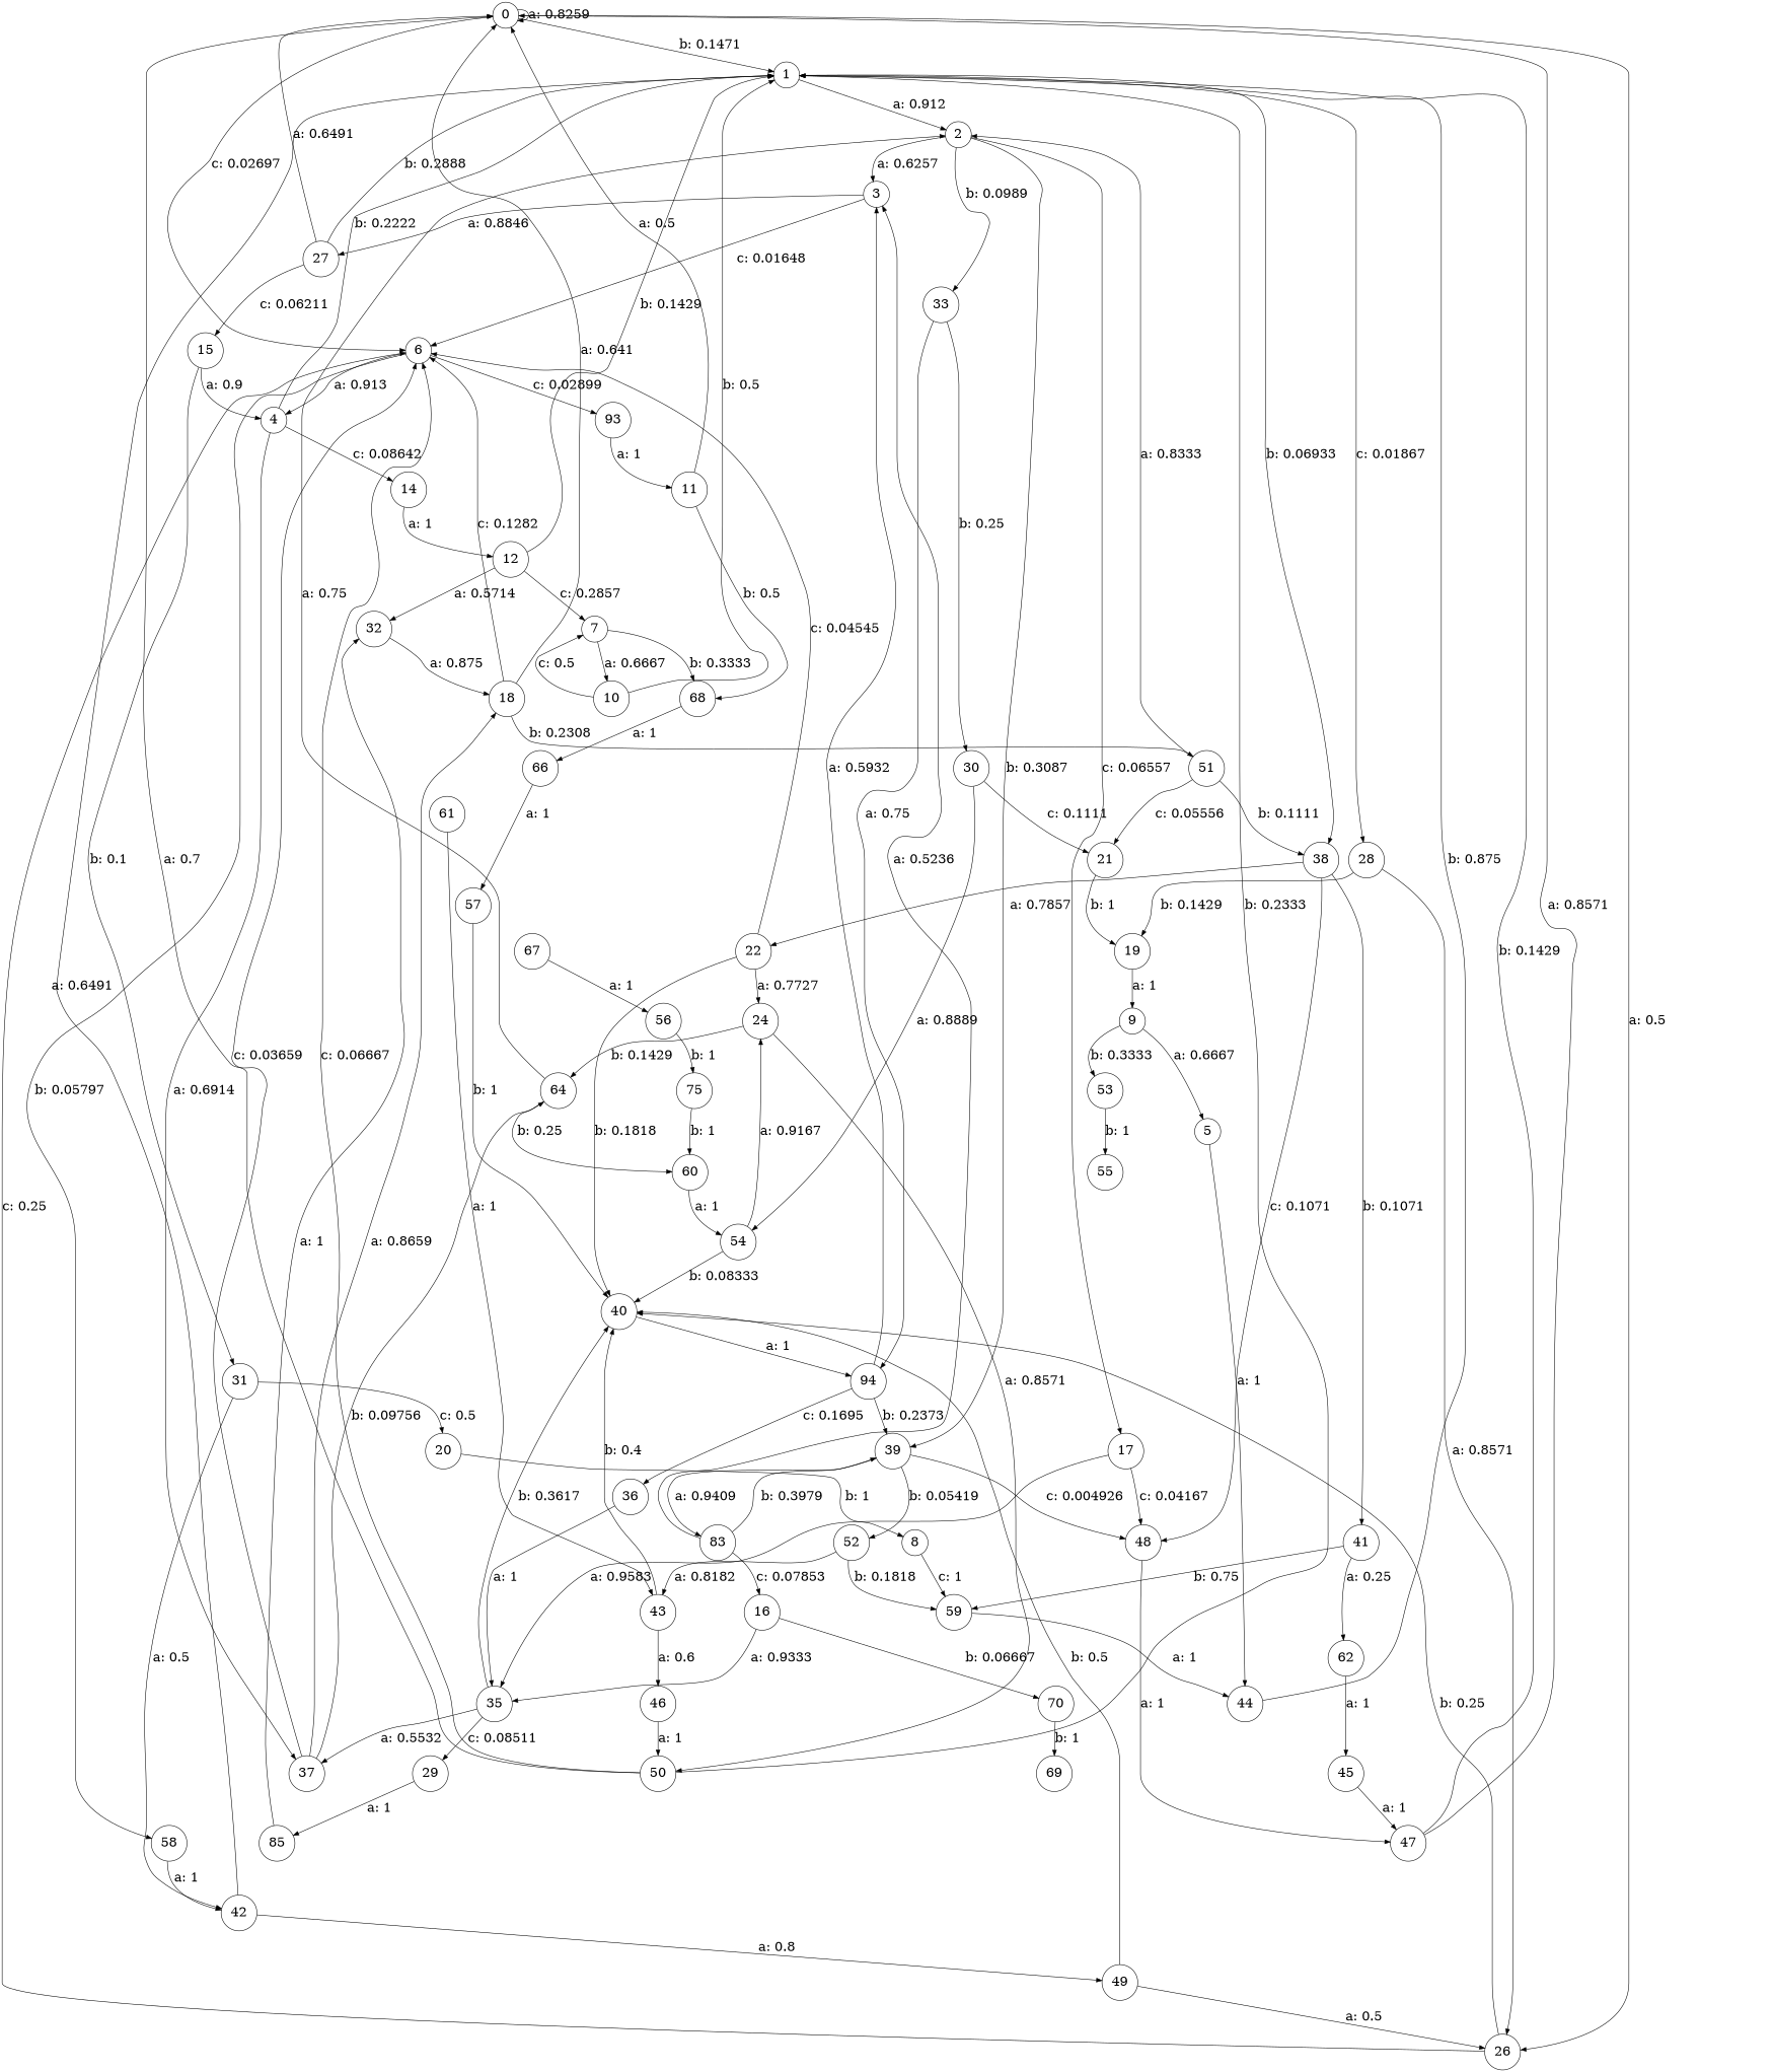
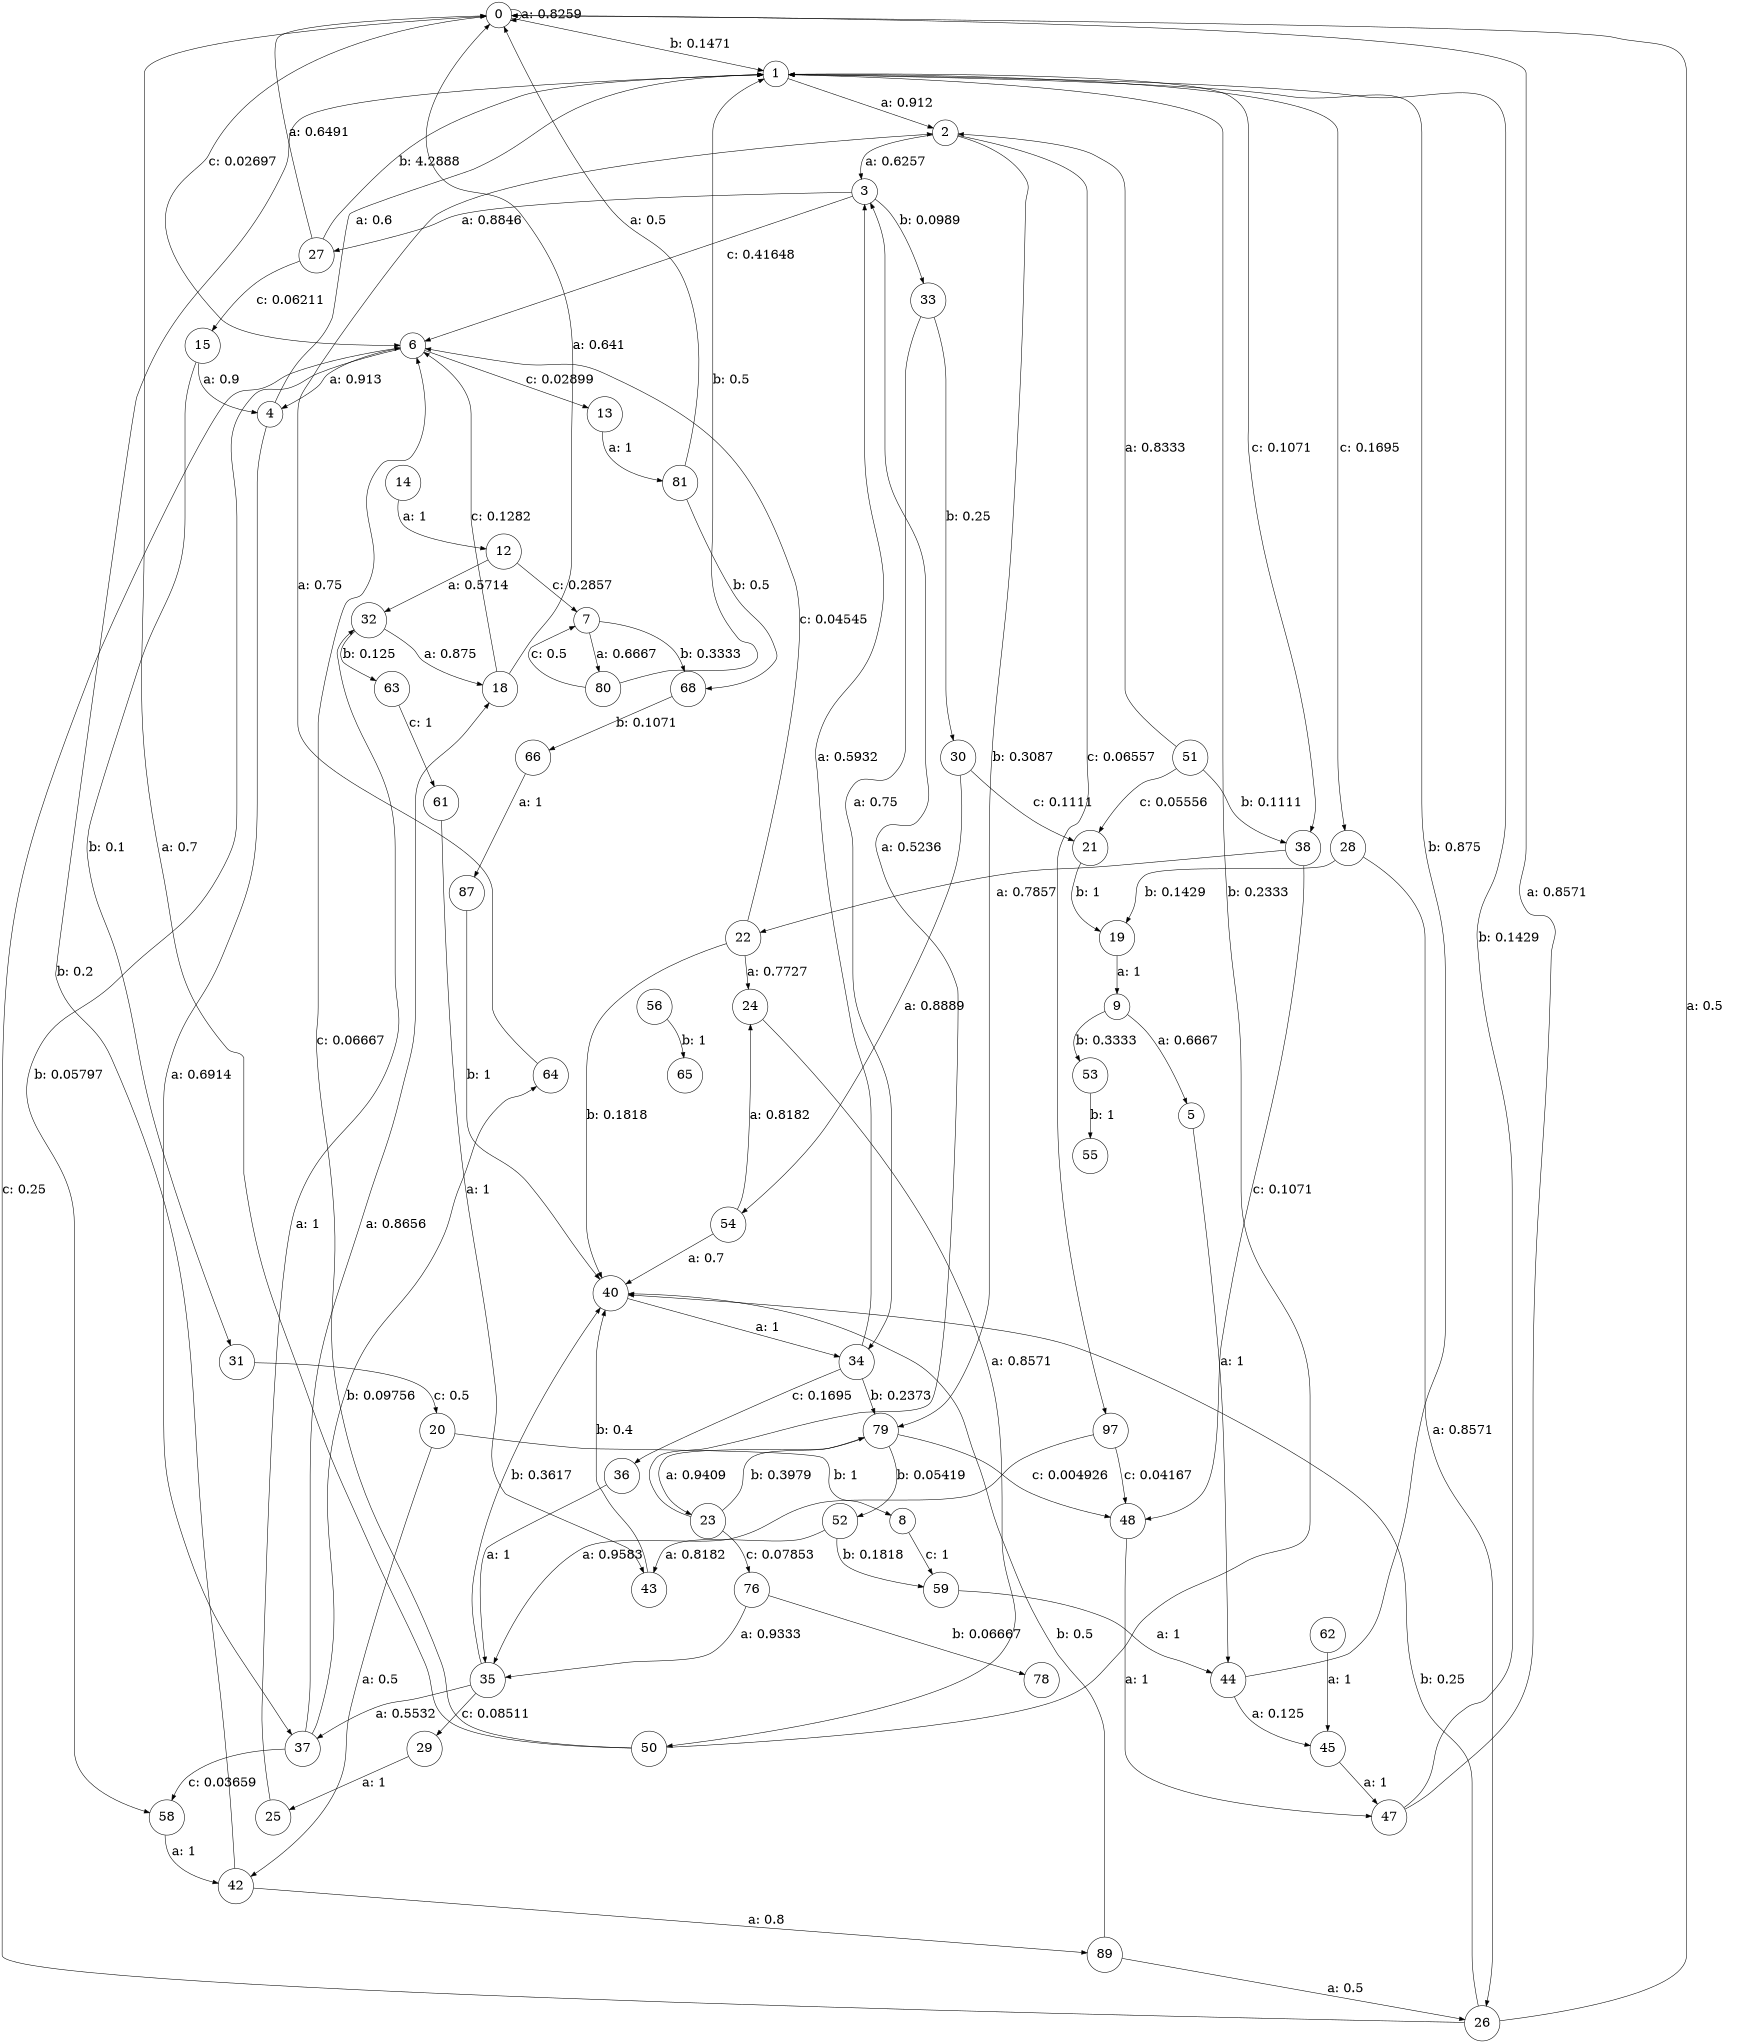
  digraph {
    node [fontsize=24 shape=circle]
    edge [fontsize=24]
    0
    1
    6
    2
    38
    28
    4
    58
-   13 [label=93]
+   13
    3
-   39
-   17
+   39 [label=79]
+   17 [label=97]
    48
    22
-   41
    19
    26
    37
    14
    42
-   11
+   11 [label=81]
    27
    33
-   23 [label=83]
+   23
    52
    35
    47
    40
    24
    59
    62
    9
    15
    30
-   34 [label=94]
-   16
+   34
+   16 [label=76]
    43
    29
    31
    21
    54
    36
    18
    64
    12
    51
-   60
    7
    32
    5
    44
    45
-   49
+   49 [label=89]
    68
-   10
+   10 [label=80]
    66
-   57
+   57 [label=87]
    8
    53
    55
+   63
    61
    20
-   70
-   69
-   25 [label=85]
+   70 [label=78]
+   25
    50
-   46
    56
-   65 [label=75]
-   67
+   65
    0 -> 0 [label="a: 0.8259   "]
    0 -> 1 [label="b: 0.1471   "]
    0 -> 6 [label="c: 0.02697  "]
    1 -> 2 [label="a: 0.912    "]
-   1 -> 38 [label="b: 0.06933  "]
-   1 -> 28 [label="c: 0.01867  "]
+   1 -> 38 [label="c: 0.1071   "]
+   1 -> 28 [label="c: 0.1695   "]
    6 -> 4 [label="a: 0.913    "]
    6 -> 58 [label="b: 0.05797  "]
    6 -> 13 [label="c: 0.02899  "]
    2 -> 3 [label="a: 0.6257   "]
    2 -> 39 [label="b: 0.3087   "]
    2 -> 17 [label="c: 0.06557  "]
    38 -> 48 [label="c: 0.1071   "]
    38 -> 22 [label="a: 0.7857   "]
-   38 -> 41 [label="b: 0.1071   "]
    28 -> 19 [label="b: 0.1429   "]
    28 -> 26 [label="a: 0.8571   "]
-   4 -> 1 [label="b: 0.2222   "]
+   4 -> 1 [label="a: 0.6      "]
    4 -> 37 [label="a: 0.6914   "]
-   4 -> 14 [label="c: 0.08642  "]
    58 -> 42 [label="a: 1        "]
    13 -> 11 [label="a: 1        "]
-   3 -> 6 [label="c: 0.01648  "]
+   3 -> 6 [label="c: 0.41648  "]
    3 -> 27 [label="a: 0.8846   "]
-   2 -> 33 [label="b: 0.0989   "]
+   3 -> 33 [label="b: 0.0989   "]
    39 -> 48 [label="c: 0.004926  "]
    39 -> 23 [label="a: 0.9409   "]
    39 -> 52 [label="b: 0.05419  "]
    17 -> 48 [label="c: 0.04167  "]
    17 -> 35 [label="a: 0.9583   "]
    48 -> 47 [label="a: 1        "]
    22 -> 6 [label="c: 0.04545  "]
    22 -> 40 [label="b: 0.1818   "]
    22 -> 24 [label="a: 0.7727   "]
-   41 -> 59 [label="b: 0.75     "]
-   41 -> 62 [label="a: 0.25     "]
    19 -> 9 [label="a: 1        "]
-   0 -> 26 [label="a: 0.5      "]
+   26 -> 0 [label="a: 0.5      "]
    26 -> 6 [label="c: 0.25     "]
    26 -> 40 [label="b: 0.25     "]
-   37 -> 6 [label="c: 0.03659  "]
-   37 -> 18 [label="a: 0.8659   "]
+   37 -> 58 [label="c: 0.03659  "]
+   37 -> 18 [label="a: 0.8656   "]
    37 -> 64 [label="b: 0.09756  "]
    14 -> 12 [label="a: 1        "]
-   42 -> 1 [label="a: 0.6491   "]
+   42 -> 1 [label="b: 0.2      "]
    42 -> 49 [label="a: 0.8      "]
    11 -> 0 [label="a: 0.5      "]
    11 -> 68 [label="b: 0.5      "]
    27 -> 0 [label="a: 0.6491   "]
-   27 -> 1 [label="b: 0.2888   "]
+   27 -> 1 [label="b: 4.2888   "]
    27 -> 15 [label="c: 0.06211  "]
    33 -> 30 [label="b: 0.25     "]
    33 -> 34 [label="a: 0.75     "]
    23 -> 3 [label="a: 0.5236   "]
    23 -> 39 [label="b: 0.3979   "]
    23 -> 16 [label="c: 0.07853  "]
    52 -> 59 [label="b: 0.1818   "]
    52 -> 43 [label="a: 0.8182   "]
    35 -> 37 [label="a: 0.5532   "]
    35 -> 40 [label="b: 0.3617   "]
    35 -> 29 [label="c: 0.08511  "]
    47 -> 0 [label="a: 0.8571   "]
    47 -> 1 [label="b: 0.1429   "]
    40 -> 34 [label="a: 1        "]
-   24 -> 64 [label="b: 0.1429   "]
    24 -> 50 [label="a: 0.8571   "]
    59 -> 44 [label="a: 1        "]
    62 -> 45 [label="a: 1        "]
    9 -> 5 [label="a: 0.6667   "]
    9 -> 53 [label="b: 0.3333   "]
    15 -> 4 [label="a: 0.9      "]
    15 -> 31 [label="b: 0.1      "]
    30 -> 21 [label="c: 0.1111   "]
    30 -> 54 [label="a: 0.8889   "]
    34 -> 3 [label="a: 0.5932   "]
    34 -> 39 [label="b: 0.2373   "]
    34 -> 36 [label="c: 0.1695   "]
    16 -> 35 [label="a: 0.9333   "]
    16 -> 70 [label="b: 0.06667  "]
    43 -> 40 [label="b: 0.4      "]
-   43 -> 46 [label="a: 0.6      "]
    29 -> 25 [label="a: 1        "]
-   31 -> 42 [label="a: 0.5      "]
+   20 -> 42 [label="a: 0.5      "]
    31 -> 20 [label="c: 0.5      "]
    21 -> 19 [label="b: 1        "]
-   54 -> 40 [label="b: 0.08333  "]
-   54 -> 24 [label="a: 0.9167   "]
+   54 -> 40 [label="a: 0.7      "]
+   54 -> 24 [label="a: 0.8182   "]
    36 -> 35 [label="a: 1        "]
    18 -> 0 [label="a: 0.641    "]
    18 -> 6 [label="c: 0.1282   "]
-   18 -> 51 [label="b: 0.2308   "]
    64 -> 2 [label="a: 0.75     "]
-   64 -> 60 [label="b: 0.25     "]
-   12 -> 1 [label="b: 0.1429   "]
    12 -> 7 [label="c: 0.2857   "]
    12 -> 32 [label="a: 0.5714   "]
    51 -> 2 [label="a: 0.8333   "]
    51 -> 38 [label="b: 0.1111   "]
    51 -> 21 [label="c: 0.05556  "]
-   60 -> 54 [label="a: 1        "]
    7 -> 68 [label="b: 0.3333   "]
    7 -> 10 [label="a: 0.6667   "]
    32 -> 18 [label="a: 0.875    "]
+   32 -> 63 [label="b: 0.125    "]
    5 -> 44 [label="a: 1        "]
    44 -> 1 [label="b: 0.875    "]
+   44 -> 45 [label="a: 0.125    "]
    45 -> 47 [label="a: 1        "]
    49 -> 26 [label="a: 0.5      "]
    49 -> 40 [label="b: 0.5      "]
-   68 -> 66 [label="a: 1        "]
+   68 -> 66 [label="b: 0.1071   "]
    10 -> 1 [label="b: 0.5      "]
    10 -> 7 [label="c: 0.5      "]
    66 -> 57 [label="a: 1        "]
    57 -> 40 [label="b: 1        "]
    8 -> 59 [label="c: 1        "]
    53 -> 55 [label="b: 1        "]
+   63 -> 61 [label="c: 1        "]
    61 -> 43 [label="a: 1        "]
    20 -> 8 [label="b: 1        "]
-   70 -> 69 [label="b: 1        "]
    25 -> 32 [label="a: 1        "]
    50 -> 0 [label="a: 0.7      "]
    50 -> 1 [label="b: 0.2333   "]
    50 -> 6 [label="c: 0.06667  "]
-   46 -> 50 [label="a: 1        "]
    56 -> 65 [label="b: 1        "]
-   65 -> 60 [label="b: 1        "]
-   67 -> 56 [label="a: 1        "]
  }
